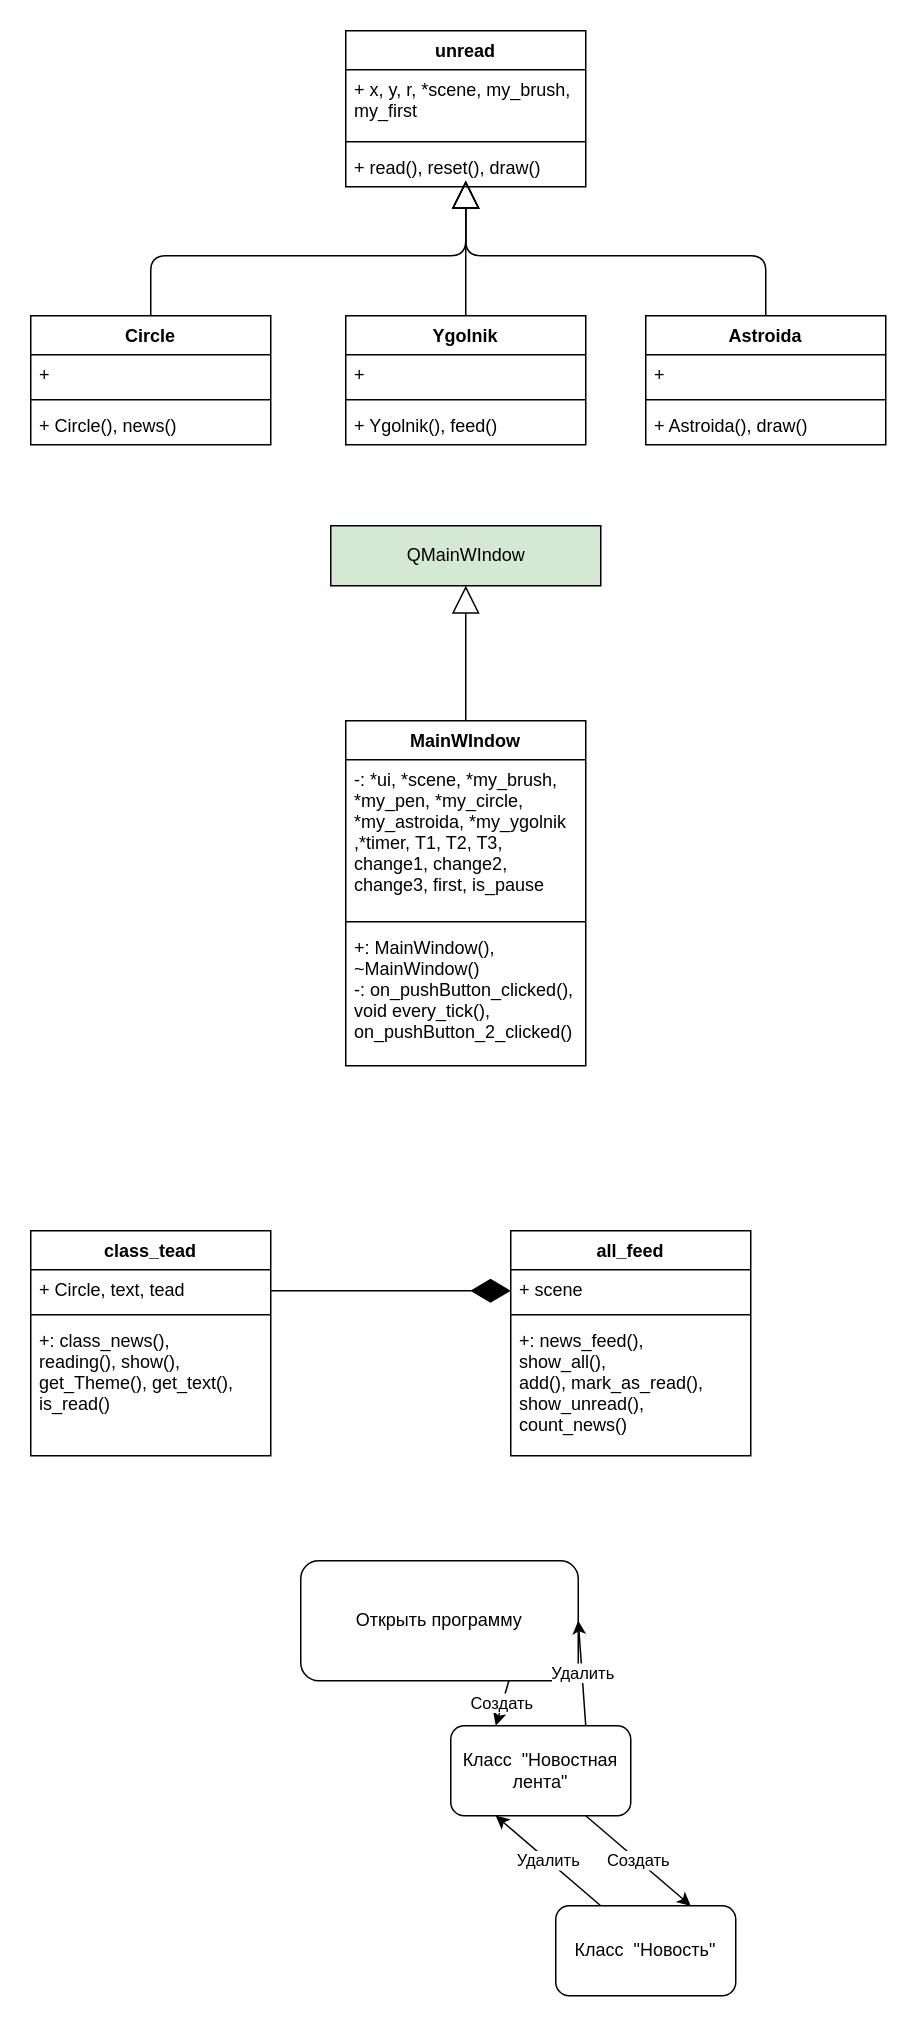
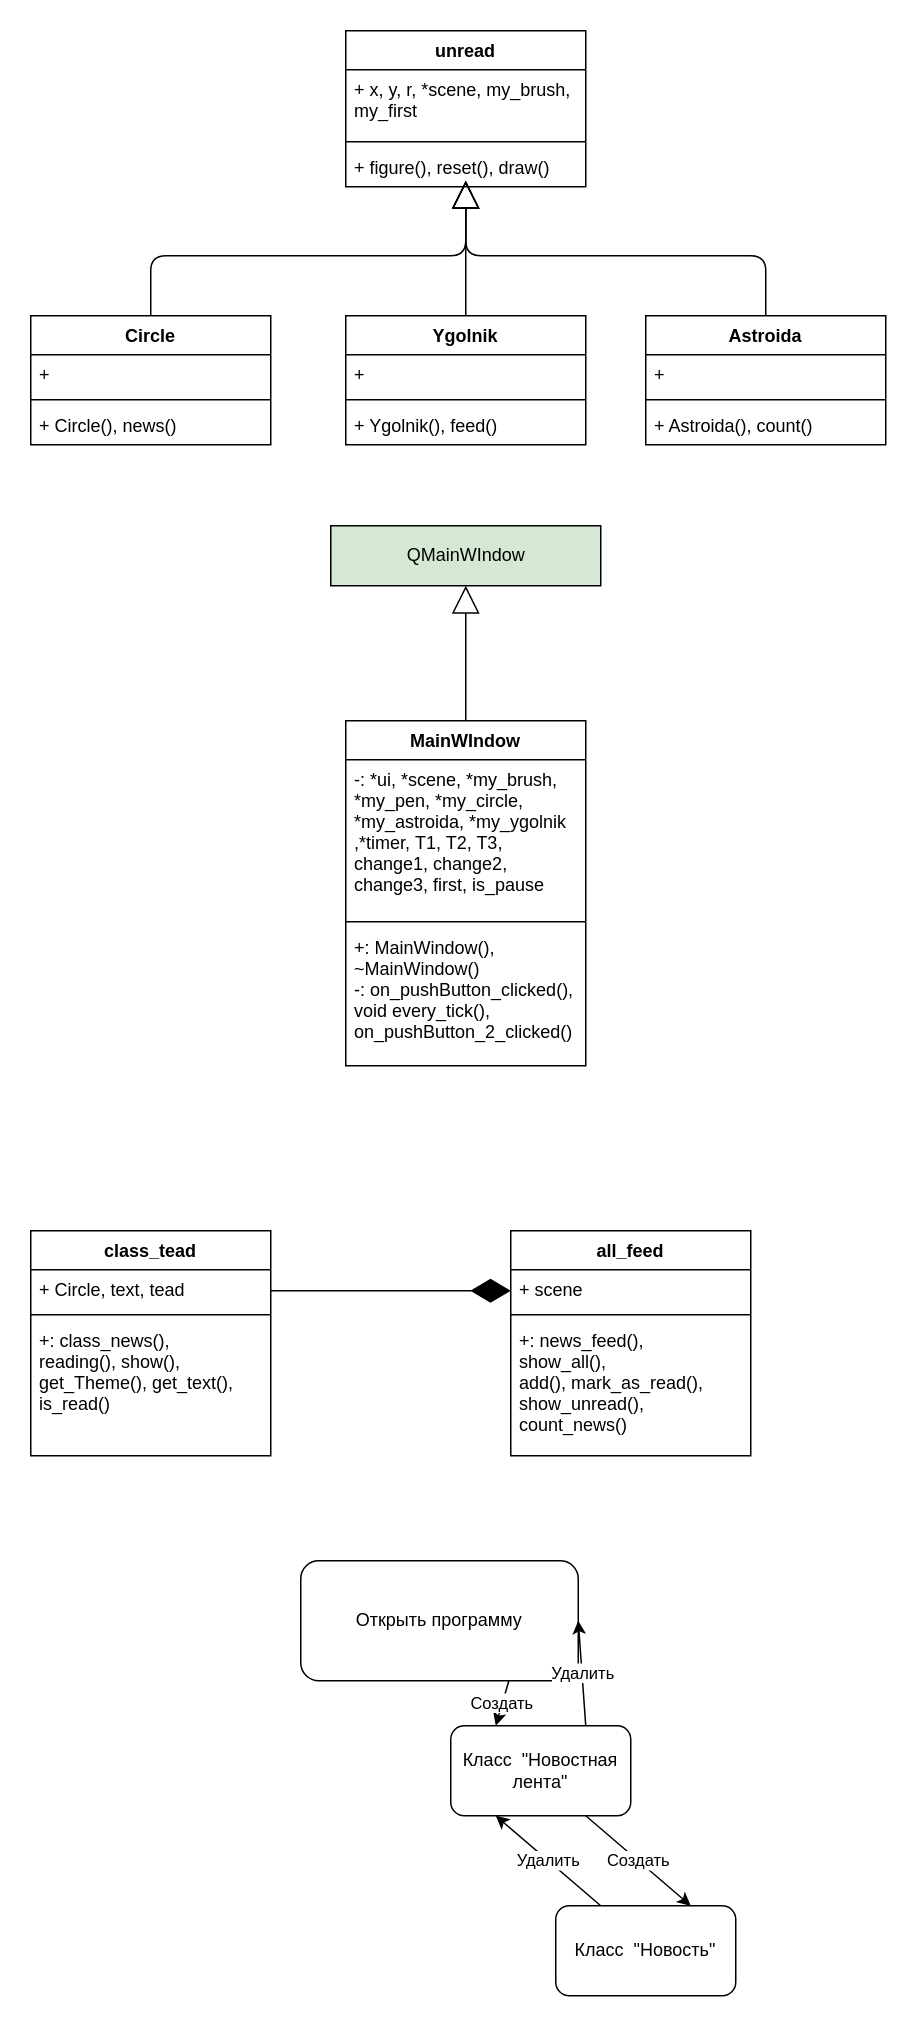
  <mxCell id="0" />
  <mxCell id="1" parent="0" />
  <mxCell id="2" value="unread" style="swimlane;fontStyle=1;align=center;verticalAlign=top;childLayout=stackLayout;horizontal=1;startSize=26;horizontalStack=0;resizeParent=1;resizeParentMax=0;resizeLast=0;collapsible=1;marginBottom=0;" vertex="1" parent="1"><mxGeometry x="230" y="20" width="160" height="104" as="geometry" /></mxCell>
  <mxCell id="3" value="+ x, y, r, *scene, my_brush,&#10;my_first" style="text;strokeColor=none;fillColor=none;align=left;verticalAlign=top;spacingLeft=4;spacingRight=4;overflow=hidden;rotatable=0;points=[[0,0.5],[1,0.5]];portConstraint=eastwest;" vertex="1" parent="2"><mxGeometry y="26" width="160" height="44" as="geometry" /></mxCell>
  <mxCell id="4" value="" style="line;strokeWidth=1;fillColor=none;align=left;verticalAlign=middle;spacingTop=-1;spacingLeft=3;spacingRight=3;rotatable=0;labelPosition=right;points=[];portConstraint=eastwest;" vertex="1" parent="2"><mxGeometry y="70" width="160" height="8" as="geometry" /></mxCell>
- <mxCell id="5" value="+ read(), reset(), draw()" style="text;strokeColor=none;fillColor=none;align=left;verticalAlign=top;spacingLeft=4;spacingRight=4;overflow=hidden;rotatable=0;points=[[0,0.5],[1,0.5]];portConstraint=eastwest;" vertex="1" parent="2"><mxGeometry y="78" width="160" height="26" as="geometry" /></mxCell>
+ <mxCell id="5" value="+ figure(), reset(), draw()" style="text;strokeColor=none;fillColor=none;align=left;verticalAlign=top;spacingLeft=4;spacingRight=4;overflow=hidden;rotatable=0;points=[[0,0.5],[1,0.5]];portConstraint=eastwest;" vertex="1" parent="2"><mxGeometry y="78" width="160" height="26" as="geometry" /></mxCell>
  <mxCell id="6" value="Circle" style="swimlane;fontStyle=1;align=center;verticalAlign=top;childLayout=stackLayout;horizontal=1;startSize=26;horizontalStack=0;resizeParent=1;resizeParentMax=0;resizeLast=0;collapsible=1;marginBottom=0;" vertex="1" parent="1"><mxGeometry x="20" y="210" width="160" height="86" as="geometry" /></mxCell>
  <mxCell id="7" value="+ " style="text;strokeColor=none;fillColor=none;align=left;verticalAlign=top;spacingLeft=4;spacingRight=4;overflow=hidden;rotatable=0;points=[[0,0.5],[1,0.5]];portConstraint=eastwest;" vertex="1" parent="6"><mxGeometry y="26" width="160" height="26" as="geometry" /></mxCell>
  <mxCell id="8" value="" style="line;strokeWidth=1;fillColor=none;align=left;verticalAlign=middle;spacingTop=-1;spacingLeft=3;spacingRight=3;rotatable=0;labelPosition=right;points=[];portConstraint=eastwest;" vertex="1" parent="6"><mxGeometry y="52" width="160" height="8" as="geometry" /></mxCell>
  <mxCell id="9" value="+ Circle(), news()" style="text;strokeColor=none;fillColor=none;align=left;verticalAlign=top;spacingLeft=4;spacingRight=4;overflow=hidden;rotatable=0;points=[[0,0.5],[1,0.5]];portConstraint=eastwest;" vertex="1" parent="6"><mxGeometry y="60" width="160" height="26" as="geometry" /></mxCell>
  <mxCell id="10" value="Ygolnik" style="swimlane;fontStyle=1;align=center;verticalAlign=top;childLayout=stackLayout;horizontal=1;startSize=26;horizontalStack=0;resizeParent=1;resizeParentMax=0;resizeLast=0;collapsible=1;marginBottom=0;" vertex="1" parent="1"><mxGeometry x="230" y="210" width="160" height="86" as="geometry" /></mxCell>
  <mxCell id="11" value="+ " style="text;strokeColor=none;fillColor=none;align=left;verticalAlign=top;spacingLeft=4;spacingRight=4;overflow=hidden;rotatable=0;points=[[0,0.5],[1,0.5]];portConstraint=eastwest;" vertex="1" parent="10"><mxGeometry y="26" width="160" height="26" as="geometry" /></mxCell>
  <mxCell id="12" value="" style="line;strokeWidth=1;fillColor=none;align=left;verticalAlign=middle;spacingTop=-1;spacingLeft=3;spacingRight=3;rotatable=0;labelPosition=right;points=[];portConstraint=eastwest;" vertex="1" parent="10"><mxGeometry y="52" width="160" height="8" as="geometry" /></mxCell>
  <mxCell id="13" value="+ Ygolnik(), feed()" style="text;strokeColor=none;fillColor=none;align=left;verticalAlign=top;spacingLeft=4;spacingRight=4;overflow=hidden;rotatable=0;points=[[0,0.5],[1,0.5]];portConstraint=eastwest;" vertex="1" parent="10"><mxGeometry y="60" width="160" height="26" as="geometry" /></mxCell>
  <mxCell id="14" value="Astroida" style="swimlane;fontStyle=1;align=center;verticalAlign=top;childLayout=stackLayout;horizontal=1;startSize=26;horizontalStack=0;resizeParent=1;resizeParentMax=0;resizeLast=0;collapsible=1;marginBottom=0;" vertex="1" parent="1"><mxGeometry x="430" y="210" width="160" height="86" as="geometry" /></mxCell>
  <mxCell id="15" value="+ " style="text;strokeColor=none;fillColor=none;align=left;verticalAlign=top;spacingLeft=4;spacingRight=4;overflow=hidden;rotatable=0;points=[[0,0.5],[1,0.5]];portConstraint=eastwest;" vertex="1" parent="14"><mxGeometry y="26" width="160" height="26" as="geometry" /></mxCell>
  <mxCell id="16" value="" style="line;strokeWidth=1;fillColor=none;align=left;verticalAlign=middle;spacingTop=-1;spacingLeft=3;spacingRight=3;rotatable=0;labelPosition=right;points=[];portConstraint=eastwest;" vertex="1" parent="14"><mxGeometry y="52" width="160" height="8" as="geometry" /></mxCell>
- <mxCell id="17" value="+ Astroida(), draw()" style="text;strokeColor=none;fillColor=none;align=left;verticalAlign=top;spacingLeft=4;spacingRight=4;overflow=hidden;rotatable=0;points=[[0,0.5],[1,0.5]];portConstraint=eastwest;" vertex="1" parent="14"><mxGeometry y="60" width="160" height="26" as="geometry" /></mxCell>
+ <mxCell id="17" value="+ Astroida(), count()" style="text;strokeColor=none;fillColor=none;align=left;verticalAlign=top;spacingLeft=4;spacingRight=4;overflow=hidden;rotatable=0;points=[[0,0.5],[1,0.5]];portConstraint=eastwest;" vertex="1" parent="14"><mxGeometry y="60" width="160" height="26" as="geometry" /></mxCell>
  <mxCell id="18" value="" style="endArrow=block;endSize=16;endFill=0;html=1;exitX=0.5;exitY=0;exitDx=0;exitDy=0;" edge="1" parent="1" source="6"><mxGeometry width="160" relative="1" as="geometry"><mxPoint x="20" y="160" as="sourcePoint" /><mxPoint x="310" y="120" as="targetPoint" /><Array as="points"><mxPoint x="100" y="170" /><mxPoint x="310" y="170" /></Array></mxGeometry></mxCell>
  <mxCell id="19" value="" style="endArrow=block;endSize=16;endFill=0;html=1;exitX=0.5;exitY=0;exitDx=0;exitDy=0;" edge="1" parent="1" source="14"><mxGeometry width="160" relative="1" as="geometry"><mxPoint x="430" y="210" as="sourcePoint" /><mxPoint x="310" y="120" as="targetPoint" /><Array as="points"><mxPoint x="510" y="170" /><mxPoint x="310" y="170" /></Array></mxGeometry></mxCell>
  <mxCell id="20" value="" style="endArrow=block;endSize=16;endFill=0;html=1;" edge="1" parent="1"><mxGeometry width="160" relative="1" as="geometry"><mxPoint x="310" y="210" as="sourcePoint" /><mxPoint x="310" y="120" as="targetPoint" /><Array as="points"><mxPoint x="310" y="190" /><mxPoint x="310" y="170" /></Array></mxGeometry></mxCell>
  <mxCell id="21" value="MainWIndow" style="swimlane;fontStyle=1;align=center;verticalAlign=top;childLayout=stackLayout;horizontal=1;startSize=26;horizontalStack=0;resizeParent=1;resizeParentMax=0;resizeLast=0;collapsible=1;marginBottom=0;" vertex="1" parent="1"><mxGeometry x="230" y="480" width="160" height="230" as="geometry" /></mxCell>
  <mxCell id="22" value="-: *ui, *scene, *my_brush, &#10;*my_pen, *my_circle,&#10;*my_astroida, *my_ygolnik&#10;,*timer, T1, T2, T3, &#10;change1, change2, &#10;change3, first, is_pause" style="text;strokeColor=none;fillColor=none;align=left;verticalAlign=top;spacingLeft=4;spacingRight=4;overflow=hidden;rotatable=0;points=[[0,0.5],[1,0.5]];portConstraint=eastwest;" vertex="1" parent="21"><mxGeometry y="26" width="160" height="104" as="geometry" /></mxCell>
  <mxCell id="23" value="" style="line;strokeWidth=1;fillColor=none;align=left;verticalAlign=middle;spacingTop=-1;spacingLeft=3;spacingRight=3;rotatable=0;labelPosition=right;points=[];portConstraint=eastwest;" vertex="1" parent="21"><mxGeometry y="130" width="160" height="8" as="geometry" /></mxCell>
  <mxCell id="24" value="+: MainWindow(), &#10;~MainWindow()&#10;-: on_pushButton_clicked(),&#10;void every_tick(),&#10;on_pushButton_2_clicked()&#10;" style="text;strokeColor=none;fillColor=none;align=left;verticalAlign=top;spacingLeft=4;spacingRight=4;overflow=hidden;rotatable=0;points=[[0,0.5],[1,0.5]];portConstraint=eastwest;" vertex="1" parent="21"><mxGeometry y="138" width="160" height="92" as="geometry" /></mxCell>
  <mxCell id="25" value="QMainWIndow" style="html=1;fillColor=#d5e8d4;" vertex="1" parent="1"><mxGeometry x="220" y="350" width="180" height="40" as="geometry" /></mxCell>
  <mxCell id="26" value="" style="endArrow=block;endSize=16;endFill=0;html=1;" edge="1" parent="1"><mxGeometry width="160" relative="1" as="geometry"><mxPoint x="310" y="480" as="sourcePoint" /><mxPoint x="310" y="390" as="targetPoint" /><Array as="points"><mxPoint x="310" y="460" /><mxPoint x="310" y="440" /></Array></mxGeometry></mxCell>
  <mxCell id="27" value="class_tead" style="swimlane;fontStyle=1;align=center;verticalAlign=top;childLayout=stackLayout;horizontal=1;startSize=26;horizontalStack=0;resizeParent=1;resizeParentMax=0;resizeLast=0;collapsible=1;marginBottom=0;" vertex="1" parent="1"><mxGeometry x="20" y="820" width="160" height="150" as="geometry" /></mxCell>
  <mxCell id="28" value="+ Circle, text, tead" style="text;strokeColor=none;fillColor=none;align=left;verticalAlign=top;spacingLeft=4;spacingRight=4;overflow=hidden;rotatable=0;points=[[0,0.5],[1,0.5]];portConstraint=eastwest;" vertex="1" parent="27"><mxGeometry y="26" width="160" height="26" as="geometry" /></mxCell>
  <mxCell id="29" value="" style="line;strokeWidth=1;fillColor=none;align=left;verticalAlign=middle;spacingTop=-1;spacingLeft=3;spacingRight=3;rotatable=0;labelPosition=right;points=[];portConstraint=eastwest;" vertex="1" parent="27"><mxGeometry y="52" width="160" height="8" as="geometry" /></mxCell>
  <mxCell id="30" value="+: class_news(),&#10;reading(), show(),&#10;get_Theme(), get_text(),&#10;is_read()" style="text;strokeColor=none;fillColor=none;align=left;verticalAlign=top;spacingLeft=4;spacingRight=4;overflow=hidden;rotatable=0;points=[[0,0.5],[1,0.5]];portConstraint=eastwest;" vertex="1" parent="27"><mxGeometry y="60" width="160" height="90" as="geometry" /></mxCell>
  <mxCell id="31" value="" style="endArrow=diamondThin;endFill=1;endSize=24;html=1;" edge="1" parent="1"><mxGeometry width="160" relative="1" as="geometry"><mxPoint x="180" y="860" as="sourcePoint" /><mxPoint x="340" y="860" as="targetPoint" /></mxGeometry></mxCell>
  <mxCell id="32" value="all_feed" style="swimlane;fontStyle=1;align=center;verticalAlign=top;childLayout=stackLayout;horizontal=1;startSize=26;horizontalStack=0;resizeParent=1;resizeParentMax=0;resizeLast=0;collapsible=1;marginBottom=0;" vertex="1" parent="1"><mxGeometry x="340" y="820" width="160" height="150" as="geometry" /></mxCell>
  <mxCell id="33" value="+ scene" style="text;strokeColor=none;fillColor=none;align=left;verticalAlign=top;spacingLeft=4;spacingRight=4;overflow=hidden;rotatable=0;points=[[0,0.5],[1,0.5]];portConstraint=eastwest;" vertex="1" parent="32"><mxGeometry y="26" width="160" height="26" as="geometry" /></mxCell>
  <mxCell id="34" value="" style="line;strokeWidth=1;fillColor=none;align=left;verticalAlign=middle;spacingTop=-1;spacingLeft=3;spacingRight=3;rotatable=0;labelPosition=right;points=[];portConstraint=eastwest;" vertex="1" parent="32"><mxGeometry y="52" width="160" height="8" as="geometry" /></mxCell>
  <mxCell id="35" value="+: news_feed(),&#10;show_all(),&#10;add(), mark_as_read(),&#10;show_unread(),&#10;count_news()" style="text;strokeColor=none;fillColor=none;align=left;verticalAlign=top;spacingLeft=4;spacingRight=4;overflow=hidden;rotatable=0;points=[[0,0.5],[1,0.5]];portConstraint=eastwest;" vertex="1" parent="32"><mxGeometry y="60" width="160" height="90" as="geometry" /></mxCell>
  <mxCell id="36" value="Открыть программу" style="rounded=1;whiteSpace=wrap;html=1;" vertex="1" parent="1"><mxGeometry x="200" y="1040" width="185" height="80" as="geometry" /></mxCell>
  <mxCell id="37" value="Класс&amp;nbsp; &quot;Новость&quot;" style="rounded=1;whiteSpace=wrap;html=1;" vertex="1" parent="1"><mxGeometry x="370" y="1270" width="120" height="60" as="geometry" /></mxCell>
  <mxCell id="38" value="Класс&amp;nbsp; &quot;Новостная лента&quot;" style="rounded=1;whiteSpace=wrap;html=1;" vertex="1" parent="1"><mxGeometry x="300" y="1150" width="120" height="60" as="geometry" /></mxCell>
  <mxCell id="39" value="Создать" style="endArrow=classic;html=1;exitX=0.75;exitY=1;exitDx=0;exitDy=0;entryX=0.75;entryY=0;entryDx=0;entryDy=0;" edge="1" parent="1" source="38" target="37"><mxGeometry width="50" height="50" relative="1" as="geometry"><mxPoint x="80" y="1280" as="sourcePoint" /><mxPoint x="130" y="1230" as="targetPoint" /></mxGeometry></mxCell>
  <mxCell id="40" value="Создать" style="endArrow=classic;html=1;exitX=0.75;exitY=1;exitDx=0;exitDy=0;entryX=0.25;entryY=0;entryDx=0;entryDy=0;" edge="1" parent="1" source="36" target="38"><mxGeometry width="50" height="50" relative="1" as="geometry"><mxPoint x="240" y="1110" as="sourcePoint" /><mxPoint x="180" y="1160" as="targetPoint" /></mxGeometry></mxCell>
  <mxCell id="41" value="Удалить" style="endArrow=classic;html=1;exitX=0.75;exitY=0;exitDx=0;exitDy=0;entryX=1;entryY=0.5;entryDx=0;entryDy=0;" edge="1" parent="1" source="38" target="36"><mxGeometry width="50" height="50" relative="1" as="geometry"><mxPoint x="300" y="1110" as="sourcePoint" /><mxPoint x="340" y="1160" as="targetPoint" /></mxGeometry></mxCell>
  <mxCell id="42" value="Удалить" style="endArrow=classic;html=1;exitX=0.25;exitY=0;exitDx=0;exitDy=0;entryX=0.25;entryY=1;entryDx=0;entryDy=0;" edge="1" parent="1" source="37" target="38"><mxGeometry width="50" height="50" relative="1" as="geometry"><mxPoint x="400" y="1160" as="sourcePoint" /><mxPoint x="330" y="1080" as="targetPoint" /></mxGeometry></mxCell>
